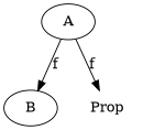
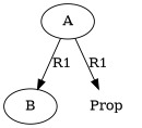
  digraph {
    node [peripheries=1]
    n1 [label=B]
    Prop [peripheries=0]
    n3 [label=A]
-   n3 -> n1 [label=f]
-   n3 -> Prop [label=f]
+   n3 -> n1 [label=R1]
+   n3 -> Prop [label=R1]
  }
